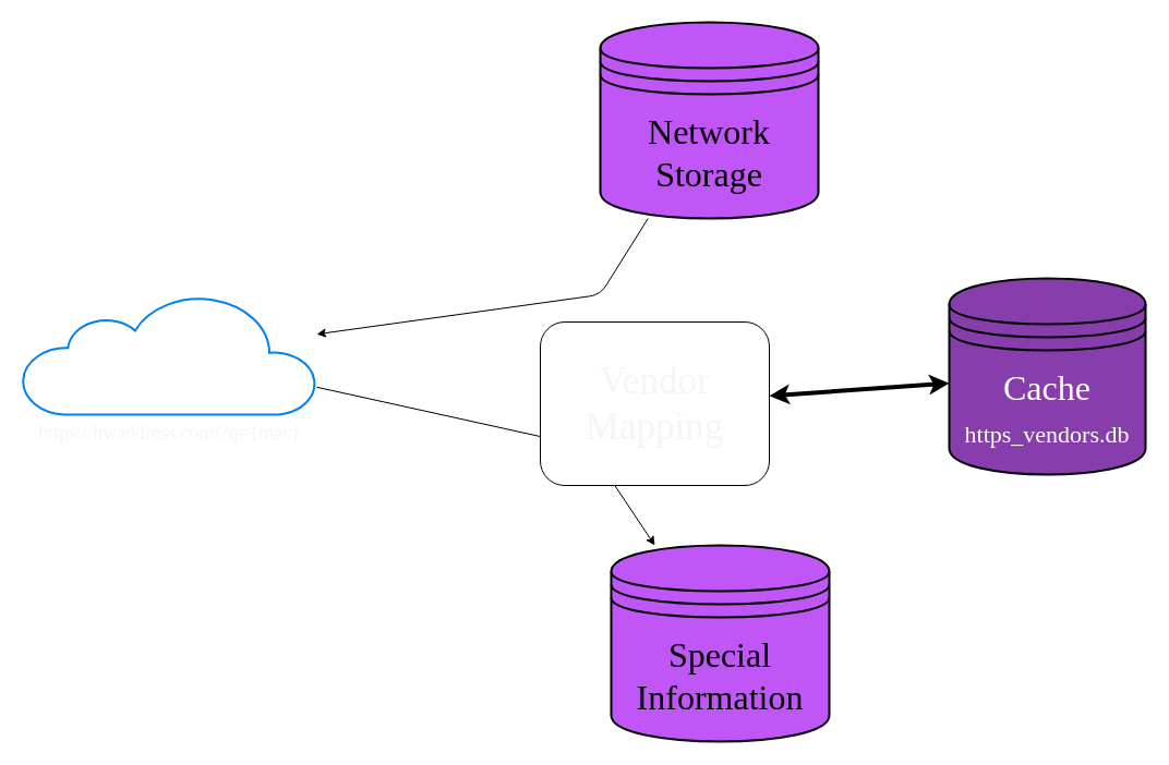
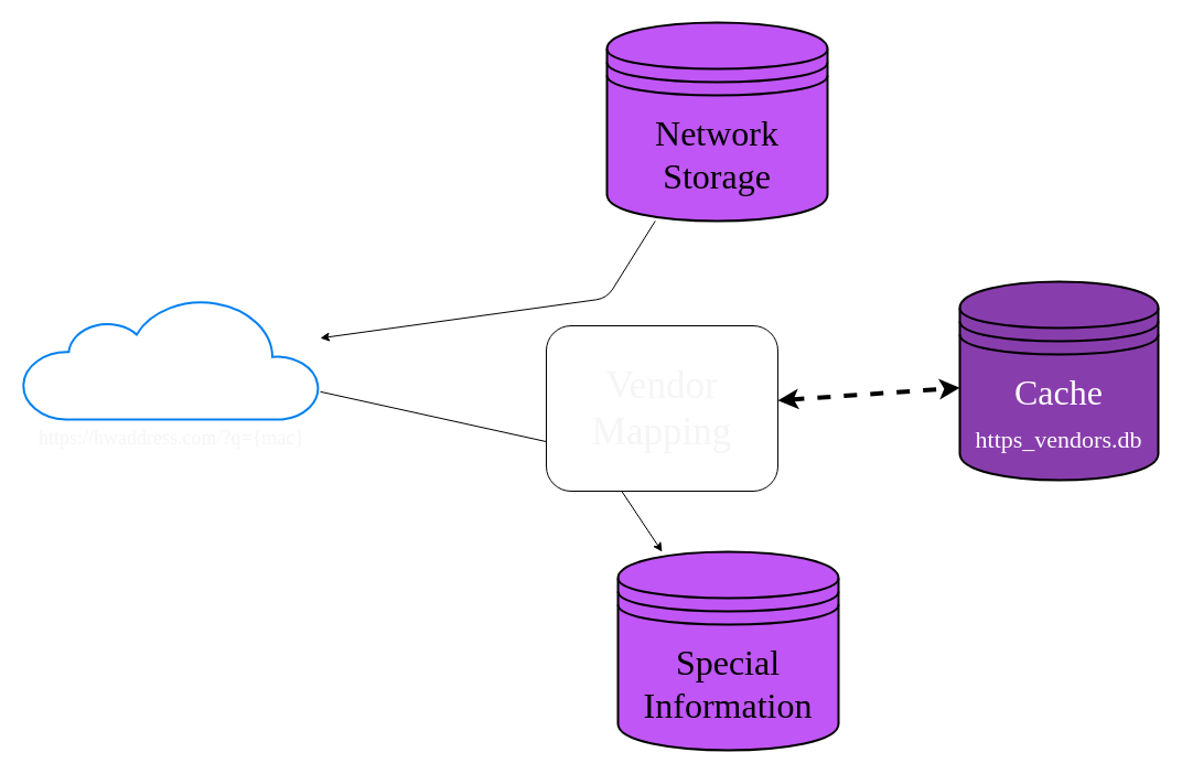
  <mxCell id="0" />
  <mxCell id="1" parent="0" />
  <mxCell id="2" value="&lt;font face=&quot;Consolas&quot; style=&quot;font-size: 18px;&quot; color=&quot;#f5f5f5&quot;&gt;https://hwaddress.com/?q={mac}&lt;br&gt;&lt;/font&gt;" style="html=1;verticalLabelPosition=bottom;align=center;labelBackgroundColor=none;verticalAlign=top;strokeWidth=2;strokeColor=#0080F0;shadow=0;dashed=0;shape=mxgraph.ios7.icons.cloud;" parent="1" vertex="1"><mxGeometry x="20" y="270" width="270" height="110" as="geometry" /></mxCell>
  <mxCell id="3" style="edgeStyle=none;html=1;fontFamily=Consolas;fontSize=18;fontColor=#f5f5f5;" parent="1" source="8" target="2" edge="1"><mxGeometry relative="1" as="geometry"><Array as="points"><mxPoint x="550" y="270" /></Array></mxGeometry></mxCell>
  <mxCell id="4" style="edgeStyle=none;html=1;fontFamily=Consolas;fontSize=18;fontColor=#f5f5f5;" parent="1" source="2" target="7" edge="1"><mxGeometry relative="1" as="geometry"><Array as="points"><mxPoint x="540" y="410" /></Array><mxPoint x="583.594" y="500" as="targetPoint" /></mxGeometry></mxCell>
- <mxCell id="5" style="edgeStyle=none;html=1;fontSize=22;strokeWidth=4;startArrow=classic;startFill=1;" edge="1" parent="1" source="6" target="9"><mxGeometry relative="1" as="geometry" /></mxCell>
+ <mxCell id="5" style="edgeStyle=none;html=1;fontSize=22;strokeWidth=4;startArrow=classic;startFill=1;dashed=1;" edge="1" parent="1" source="6" target="9"><mxGeometry relative="1" as="geometry" /></mxCell>
  <mxCell id="6" value="Vendor Mapping" style="rounded=1;whiteSpace=wrap;html=1;labelBackgroundColor=none;fontFamily=Consolas;fontSize=35;fontColor=#f5f5f5;" parent="1" vertex="1"><mxGeometry x="495" y="295" width="210" height="150" as="geometry" /></mxCell>
  <mxCell id="7" value="Special Information" style="shape=datastore;whiteSpace=wrap;html=1;strokeWidth=2;fontFamily=Consolas;fontSize=32;gradientDirection=radial;fillColor=#C056F5;" vertex="1" parent="1"><mxGeometry x="560" y="500" width="200" height="180" as="geometry" /></mxCell>
  <mxCell id="8" value="Network Storage" style="shape=datastore;whiteSpace=wrap;html=1;strokeWidth=2;fontFamily=Consolas;fontSize=32;gradientDirection=radial;fillColor=#C056F5;" vertex="1" parent="1"><mxGeometry x="550" y="20" width="200" height="180" as="geometry" /></mxCell>
  <mxCell id="9" value="Cache&lt;br&gt;&lt;font style=&quot;font-size: 22px;&quot;&gt;https_vendors.db&lt;/font&gt;" style="shape=datastore;whiteSpace=wrap;html=1;strokeWidth=2;fontFamily=Consolas;fontSize=32;gradientDirection=radial;fillColor=#883DAD;fontColor=#ffffff;strokeColor=default;" vertex="1" parent="1"><mxGeometry x="870" y="255" width="180" height="180" as="geometry" /></mxCell>
